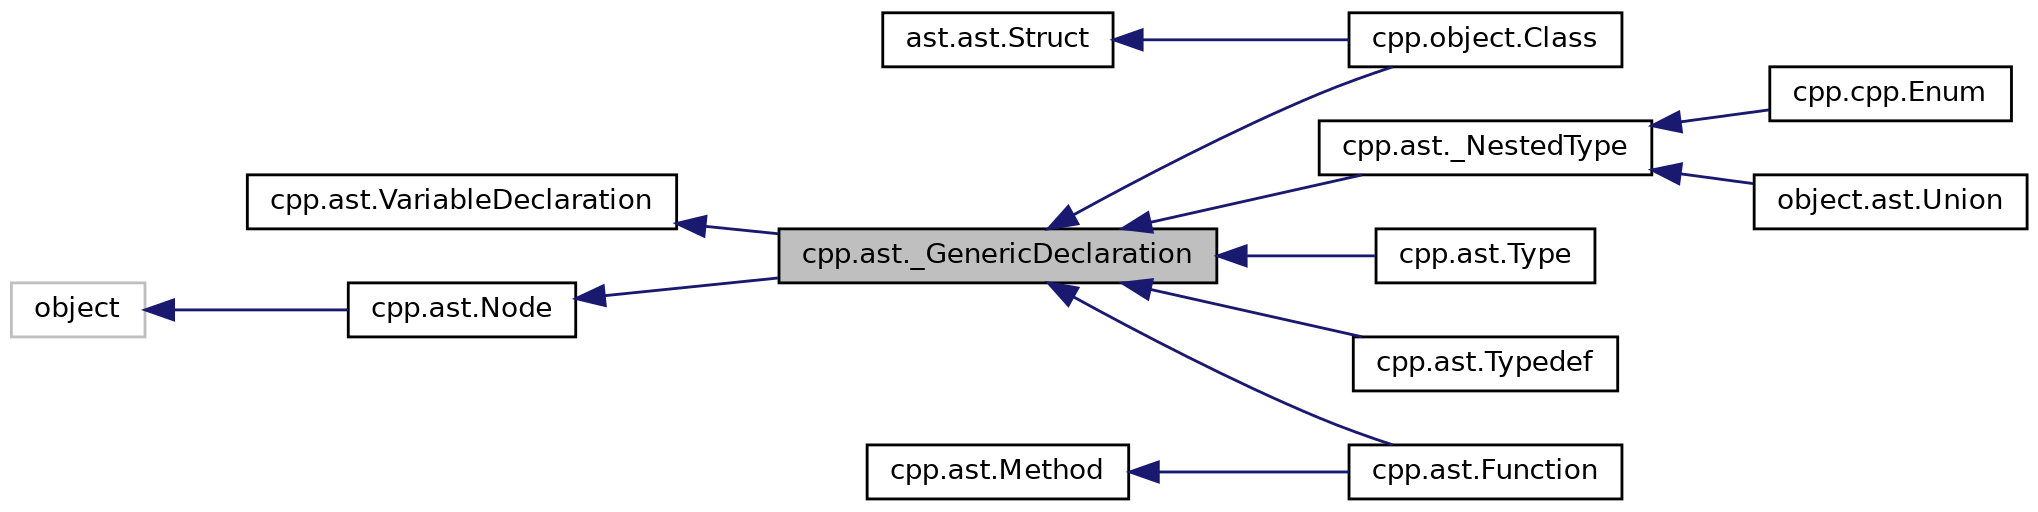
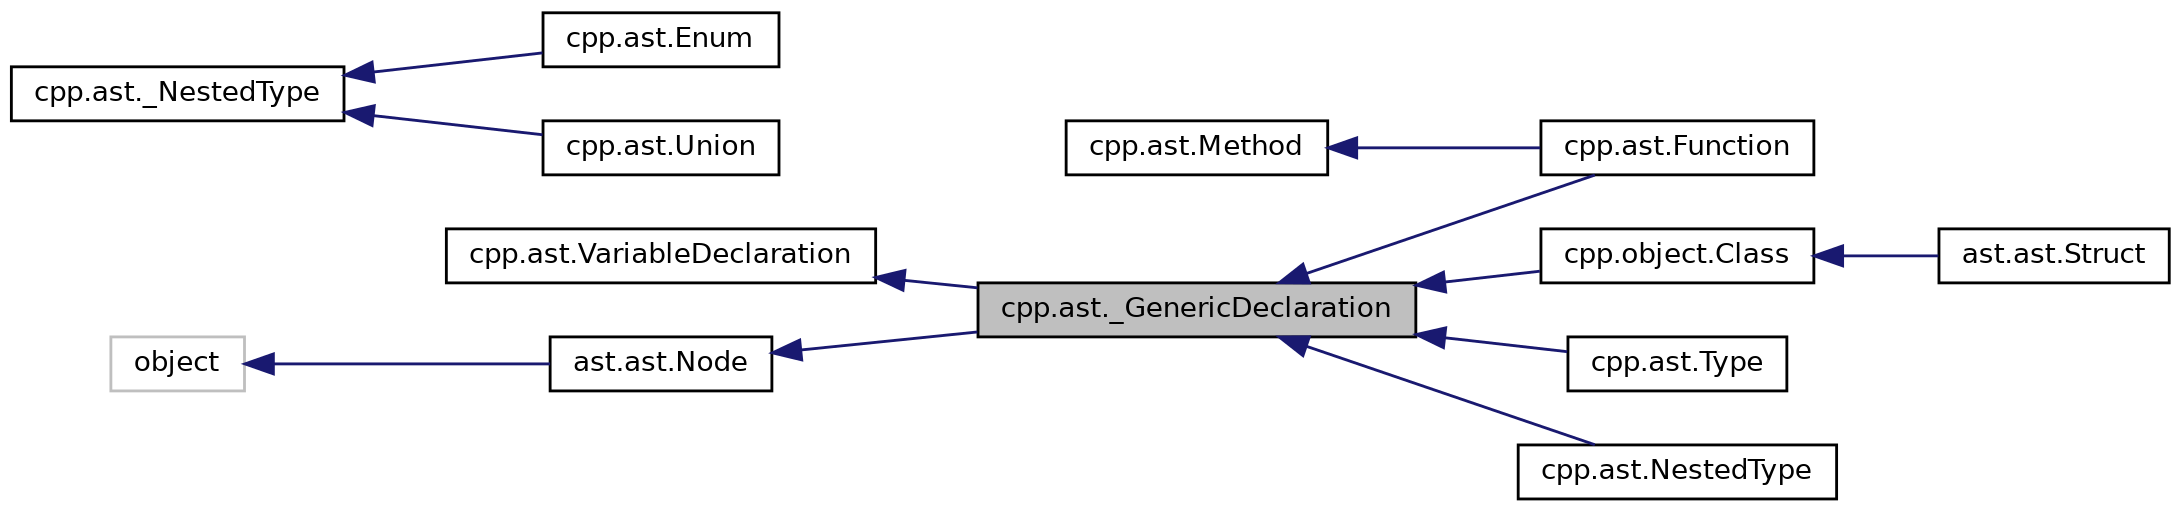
  digraph {
    rankdir=LR
    node [color=black fillcolor=white fontname=Helvetica fontsize=10 shape=record style=filled]
    edge [color=midnightblue dir=back fontname=Helvetica fontsize=10 labelfontname=Helvetica labelfontsize=10 style=solid]
    n1 [fillcolor=grey75 fontcolor=black height=0.2 label="cpp.ast._GenericDeclaration" width=0.4]
    n2 [height=0.2 label="cpp.ast._NestedType" width=0.4]
    n3 [height=0.2 label="cpp.object.Class" width=0.4]
    n4 [height=0.2 label="cpp.ast.Function" width=0.4]
    n5 [height=0.2 label="cpp.ast.Type" width=0.4]
-   n6 [height=0.2 label="cpp.ast.Typedef" width=0.4]
-   n7 [height=0.2 label="cpp.cpp.Enum" width=0.4]
-   n8 [height=0.2 label="object.ast.Union" width=0.4]
+   n6 [height=0.2 label="cpp.ast.NestedType" width=0.4]
+   n7 [height=0.2 label="cpp.ast.Enum" width=0.4]
+   n8 [height=0.2 label="cpp.ast.Union" width=0.4]
    n9 [height=0.2 label="ast.ast.Struct" width=0.4]
    n10 [height=0.2 label="cpp.ast.VariableDeclaration" width=0.4]
-   n11 [height=0.2 label="cpp.ast.Node" width=0.4]
+   n11 [height=0.2 label="ast.ast.Node" width=0.4]
    n12 [color=grey75 height=0.2 label=object width=0.4]
    n13 [height=0.2 label="cpp.ast.Method" width=0.4]
-   n1 -> n2
    n1 -> n3
    n1 -> n4
    n1 -> n5
    n1 -> n6
    n2 -> n7
    n2 -> n8
-   n9 -> n3
+   n3 -> n9
    n10 -> n1
    n11 -> n1
    n12 -> n11
    n13 -> n4
  }
